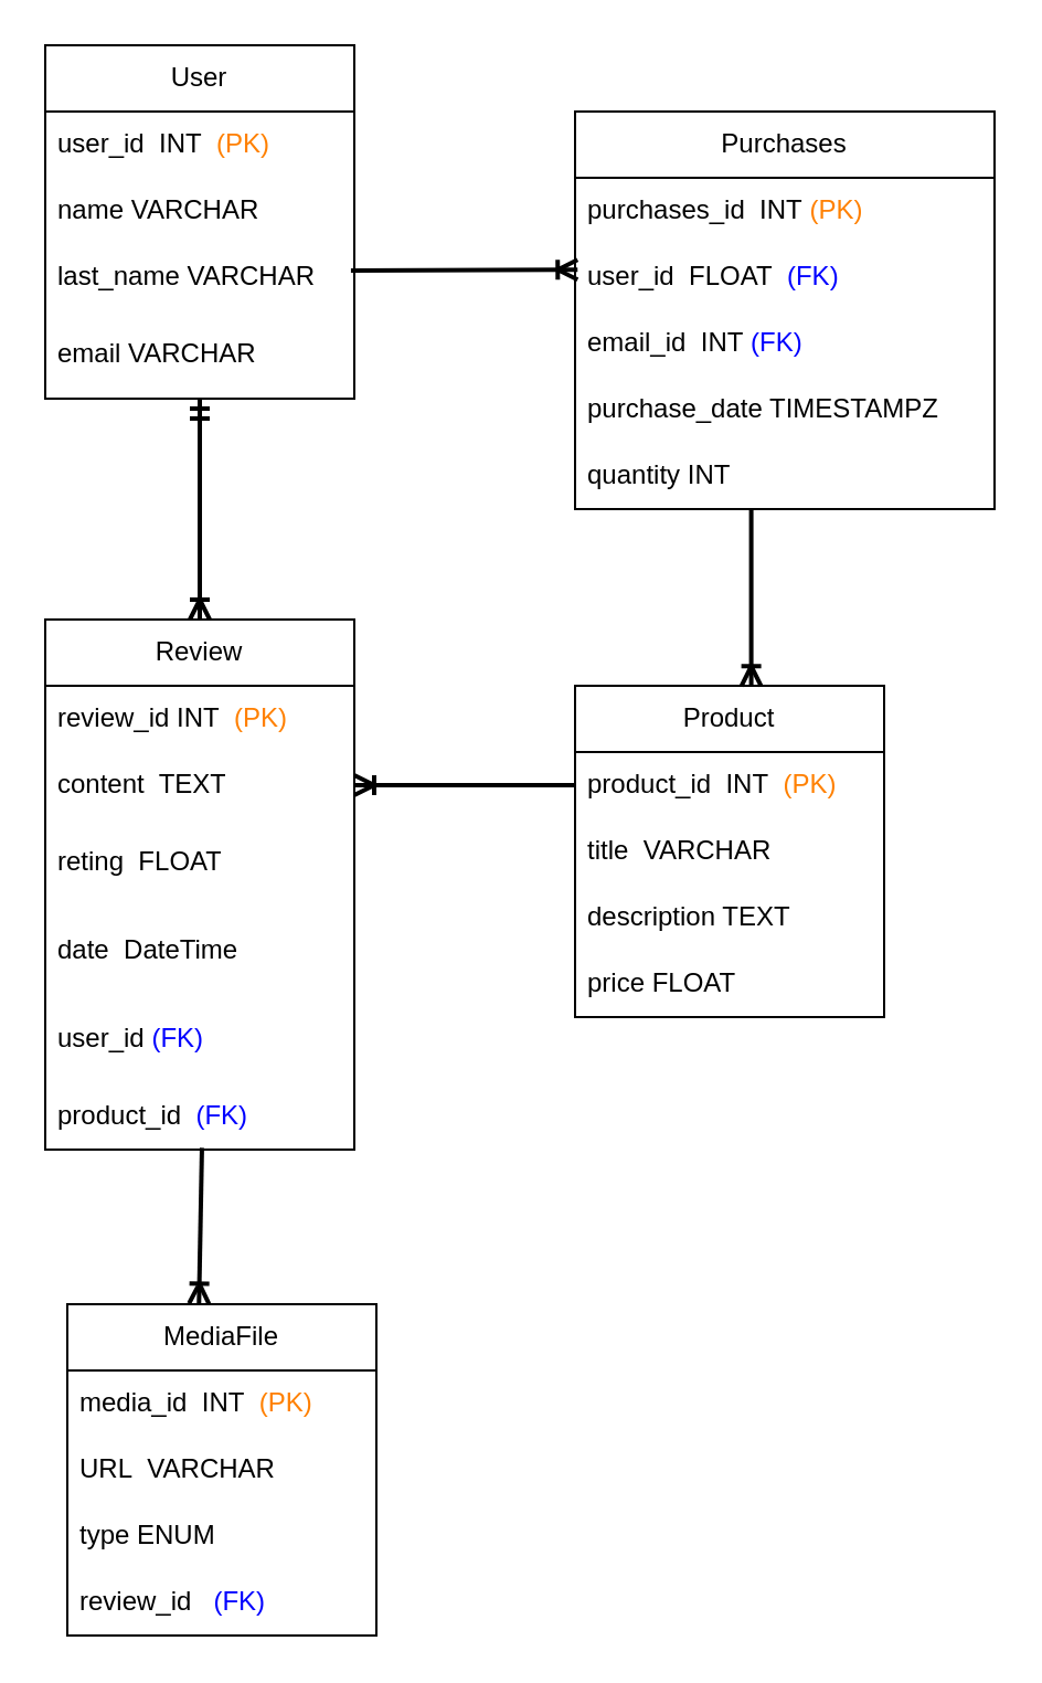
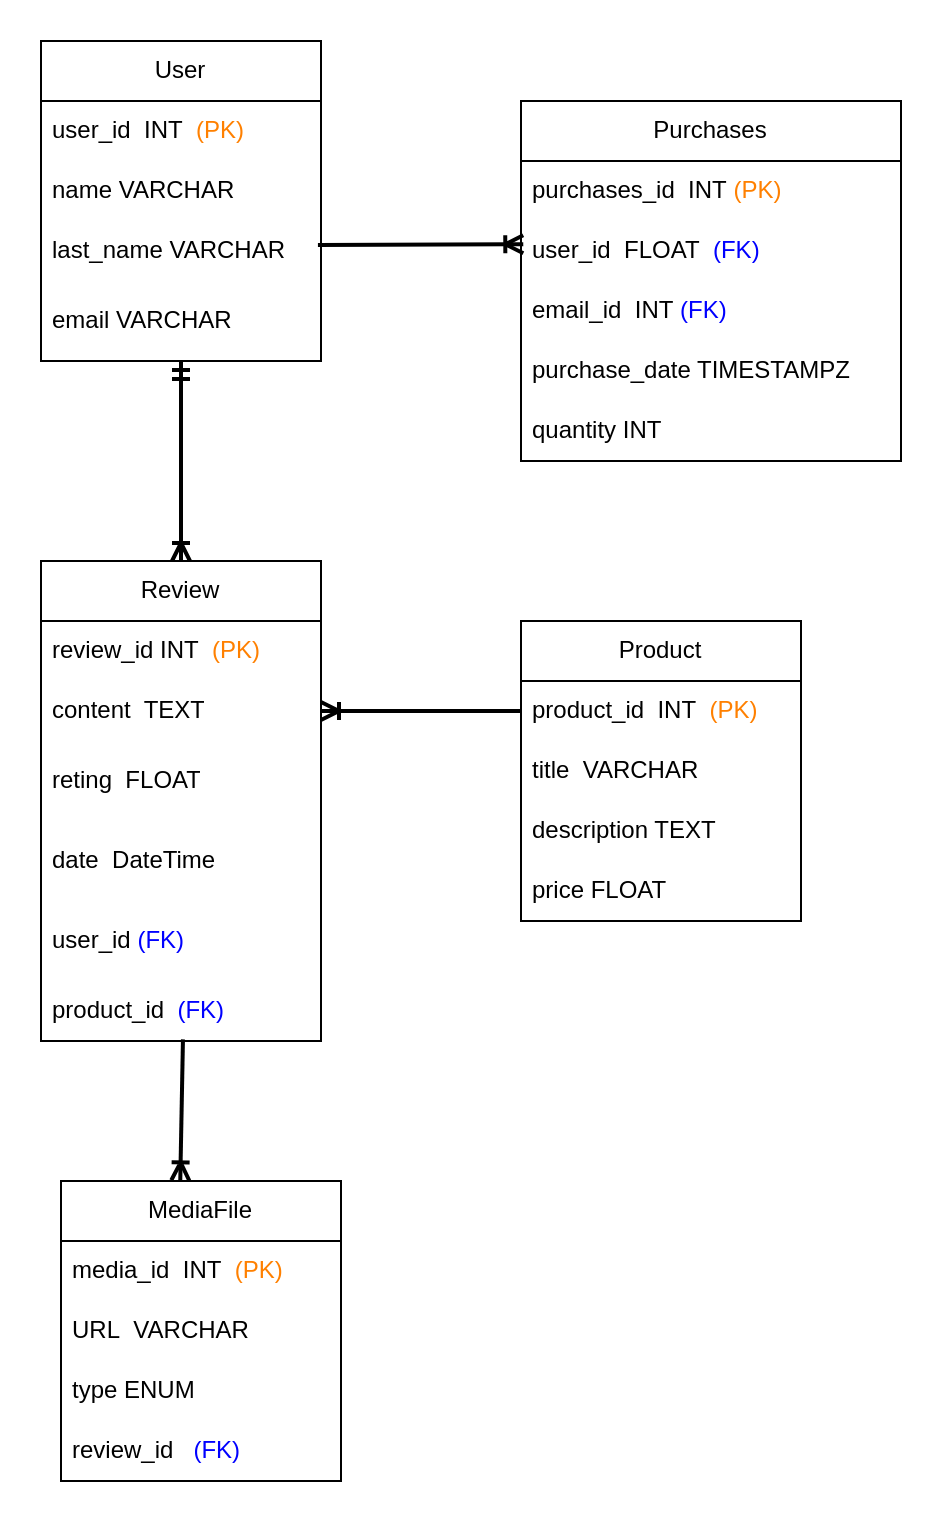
  <mxCell id="0" />
  <mxCell id="1" parent="0" />
  <mxCell id="2" value="User" style="swimlane;fontStyle=0;childLayout=stackLayout;horizontal=1;startSize=30;horizontalStack=0;resizeParent=1;resizeParentMax=0;resizeLast=0;collapsible=1;marginBottom=0;whiteSpace=wrap;html=1;" vertex="1" parent="1"><mxGeometry x="20" y="20" width="140" height="160" as="geometry"><mxRectangle x="90" y="350" width="70" height="30" as="alternateBounds" /></mxGeometry></mxCell>
  <mxCell id="3" value="user_id&amp;nbsp; INT&amp;nbsp; &lt;font color=&quot;#ff8000&quot;&gt;(PK)&lt;/font&gt;" style="text;strokeColor=none;fillColor=none;align=left;verticalAlign=middle;spacingLeft=4;spacingRight=4;overflow=hidden;points=[[0,0.5],[1,0.5]];portConstraint=eastwest;rotatable=0;whiteSpace=wrap;html=1;" vertex="1" parent="2"><mxGeometry y="30" width="140" height="30" as="geometry" /></mxCell>
  <mxCell id="4" value="name VARCHAR" style="text;strokeColor=none;fillColor=none;align=left;verticalAlign=middle;spacingLeft=4;spacingRight=4;overflow=hidden;points=[[0,0.5],[1,0.5]];portConstraint=eastwest;rotatable=0;whiteSpace=wrap;html=1;" vertex="1" parent="2"><mxGeometry y="60" width="140" height="30" as="geometry" /></mxCell>
  <mxCell id="5" value="last_name VARCHAR" style="text;strokeColor=none;fillColor=none;align=left;verticalAlign=middle;spacingLeft=4;spacingRight=4;overflow=hidden;points=[[0,0.5],[1,0.5]];portConstraint=eastwest;rotatable=0;whiteSpace=wrap;html=1;" vertex="1" parent="2"><mxGeometry y="90" width="140" height="30" as="geometry" /></mxCell>
  <mxCell id="6" value="email VARCHAR" style="text;strokeColor=none;fillColor=none;align=left;verticalAlign=middle;spacingLeft=4;spacingRight=4;overflow=hidden;points=[[0,0.5],[1,0.5]];portConstraint=eastwest;rotatable=0;whiteSpace=wrap;html=1;" vertex="1" parent="2"><mxGeometry y="120" width="140" height="40" as="geometry" /></mxCell>
  <mxCell id="7" value="Product" style="swimlane;fontStyle=0;childLayout=stackLayout;horizontal=1;startSize=30;horizontalStack=0;resizeParent=1;resizeParentMax=0;resizeLast=0;collapsible=1;marginBottom=0;whiteSpace=wrap;html=1;" vertex="1" parent="1"><mxGeometry x="260" y="310" width="140" height="150" as="geometry" /></mxCell>
  <mxCell id="8" value="product_id&amp;nbsp; INT&amp;nbsp;&amp;nbsp;&lt;span style=&quot;color: rgb(255, 128, 0);&quot;&gt;(PK)&lt;/span&gt;" style="text;strokeColor=none;fillColor=none;align=left;verticalAlign=middle;spacingLeft=4;spacingRight=4;overflow=hidden;points=[[0,0.5],[1,0.5]];portConstraint=eastwest;rotatable=0;whiteSpace=wrap;html=1;" vertex="1" parent="7"><mxGeometry y="30" width="140" height="30" as="geometry" /></mxCell>
  <mxCell id="9" value="title&amp;nbsp; VARCHAR" style="text;strokeColor=none;fillColor=none;align=left;verticalAlign=middle;spacingLeft=4;spacingRight=4;overflow=hidden;points=[[0,0.5],[1,0.5]];portConstraint=eastwest;rotatable=0;whiteSpace=wrap;html=1;" vertex="1" parent="7"><mxGeometry y="60" width="140" height="30" as="geometry" /></mxCell>
  <mxCell id="10" value="description TEXT" style="text;strokeColor=none;fillColor=none;align=left;verticalAlign=middle;spacingLeft=4;spacingRight=4;overflow=hidden;points=[[0,0.5],[1,0.5]];portConstraint=eastwest;rotatable=0;whiteSpace=wrap;html=1;" vertex="1" parent="7"><mxGeometry y="90" width="140" height="30" as="geometry" /></mxCell>
  <mxCell id="11" value="price FLOAT" style="text;strokeColor=none;fillColor=none;align=left;verticalAlign=middle;spacingLeft=4;spacingRight=4;overflow=hidden;points=[[0,0.5],[1,0.5]];portConstraint=eastwest;rotatable=0;whiteSpace=wrap;html=1;" vertex="1" parent="7"><mxGeometry y="120" width="140" height="30" as="geometry" /></mxCell>
  <mxCell id="12" value="Review" style="swimlane;fontStyle=0;childLayout=stackLayout;horizontal=1;startSize=30;horizontalStack=0;resizeParent=1;resizeParentMax=0;resizeLast=0;collapsible=1;marginBottom=0;whiteSpace=wrap;html=1;" vertex="1" parent="1"><mxGeometry x="20" y="280" width="140" height="240" as="geometry" /></mxCell>
  <mxCell id="13" value="review_id INT&amp;nbsp;&amp;nbsp;&lt;span style=&quot;color: rgb(255, 128, 0);&quot;&gt;(PK)&lt;/span&gt;" style="text;strokeColor=none;fillColor=none;align=left;verticalAlign=middle;spacingLeft=4;spacingRight=4;overflow=hidden;points=[[0,0.5],[1,0.5]];portConstraint=eastwest;rotatable=0;whiteSpace=wrap;html=1;" vertex="1" parent="12"><mxGeometry y="30" width="140" height="30" as="geometry" /></mxCell>
  <mxCell id="14" value="content&amp;nbsp; TEXT" style="text;strokeColor=none;fillColor=none;align=left;verticalAlign=middle;spacingLeft=4;spacingRight=4;overflow=hidden;points=[[0,0.5],[1,0.5]];portConstraint=eastwest;rotatable=0;whiteSpace=wrap;html=1;" vertex="1" parent="12"><mxGeometry y="60" width="140" height="30" as="geometry" /></mxCell>
  <mxCell id="15" value="reting&amp;nbsp; FLOAT" style="text;strokeColor=none;fillColor=none;align=left;verticalAlign=middle;spacingLeft=4;spacingRight=4;overflow=hidden;points=[[0,0.5],[1,0.5]];portConstraint=eastwest;rotatable=0;whiteSpace=wrap;html=1;" vertex="1" parent="12"><mxGeometry y="90" width="140" height="40" as="geometry" /></mxCell>
  <mxCell id="16" value="date&amp;nbsp; DateTime" style="text;strokeColor=none;fillColor=none;align=left;verticalAlign=middle;spacingLeft=4;spacingRight=4;overflow=hidden;points=[[0,0.5],[1,0.5]];portConstraint=eastwest;rotatable=0;whiteSpace=wrap;html=1;" vertex="1" parent="12"><mxGeometry y="130" width="140" height="40" as="geometry" /></mxCell>
  <mxCell id="17" value="user_id &lt;font color=&quot;#0000ff&quot;&gt;(FK)&lt;/font&gt;" style="text;strokeColor=none;fillColor=none;align=left;verticalAlign=middle;spacingLeft=4;spacingRight=4;overflow=hidden;points=[[0,0.5],[1,0.5]];portConstraint=eastwest;rotatable=0;whiteSpace=wrap;html=1;" vertex="1" parent="12"><mxGeometry y="170" width="140" height="40" as="geometry" /></mxCell>
  <mxCell id="18" value="product_id&amp;nbsp;&amp;nbsp;&lt;span style=&quot;color: rgb(0, 0, 255);&quot;&gt;(FK)&lt;/span&gt;" style="text;strokeColor=none;fillColor=none;align=left;verticalAlign=middle;spacingLeft=4;spacingRight=4;overflow=hidden;points=[[0,0.5],[1,0.5]];portConstraint=eastwest;rotatable=0;whiteSpace=wrap;html=1;" vertex="1" parent="12"><mxGeometry y="210" width="140" height="30" as="geometry" /></mxCell>
  <mxCell id="19" value="MediaFile" style="swimlane;fontStyle=0;childLayout=stackLayout;horizontal=1;startSize=30;horizontalStack=0;resizeParent=1;resizeParentMax=0;resizeLast=0;collapsible=1;marginBottom=0;whiteSpace=wrap;html=1;" vertex="1" parent="1"><mxGeometry x="30" y="590" width="140" height="150" as="geometry" /></mxCell>
  <mxCell id="20" value="media_id&amp;nbsp; INT&amp;nbsp;&amp;nbsp;&lt;span style=&quot;color: rgb(255, 128, 0);&quot;&gt;(PK)&lt;/span&gt;" style="text;strokeColor=none;fillColor=none;align=left;verticalAlign=middle;spacingLeft=4;spacingRight=4;overflow=hidden;points=[[0,0.5],[1,0.5]];portConstraint=eastwest;rotatable=0;whiteSpace=wrap;html=1;" vertex="1" parent="19"><mxGeometry y="30" width="140" height="30" as="geometry" /></mxCell>
  <mxCell id="21" value="URL&amp;nbsp; VARCHAR" style="text;strokeColor=none;fillColor=none;align=left;verticalAlign=middle;spacingLeft=4;spacingRight=4;overflow=hidden;points=[[0,0.5],[1,0.5]];portConstraint=eastwest;rotatable=0;whiteSpace=wrap;html=1;" vertex="1" parent="19"><mxGeometry y="60" width="140" height="30" as="geometry" /></mxCell>
  <mxCell id="22" value="type ENUM" style="text;strokeColor=none;fillColor=none;align=left;verticalAlign=middle;spacingLeft=4;spacingRight=4;overflow=hidden;points=[[0,0.5],[1,0.5]];portConstraint=eastwest;rotatable=0;whiteSpace=wrap;html=1;" vertex="1" parent="19"><mxGeometry y="90" width="140" height="30" as="geometry" /></mxCell>
  <mxCell id="23" value="review_id&amp;nbsp; &amp;nbsp;&lt;span style=&quot;color: rgb(0, 0, 255);&quot;&gt;(FK)&lt;/span&gt;" style="text;strokeColor=none;fillColor=none;align=left;verticalAlign=middle;spacingLeft=4;spacingRight=4;overflow=hidden;points=[[0,0.5],[1,0.5]];portConstraint=eastwest;rotatable=0;whiteSpace=wrap;html=1;" vertex="1" parent="19"><mxGeometry y="120" width="140" height="30" as="geometry" /></mxCell>
  <mxCell id="24" value="" style="endArrow=ERoneToMany;html=1;rounded=0;endFill=0;entryX=0.5;entryY=0;entryDx=0;entryDy=0;strokeWidth=2;exitX=0.5;exitY=1;exitDx=0;exitDy=0;exitPerimeter=0;startArrow=ERmandOne;startFill=0;" edge="1" parent="1" source="6" target="12"><mxGeometry width="50" height="50" relative="1" as="geometry"><mxPoint x="100" y="180" as="sourcePoint" /><mxPoint x="30" y="340" as="targetPoint" /><Array as="points" /></mxGeometry></mxCell>
  <mxCell id="25" value="" style="endArrow=ERoneToMany;html=1;rounded=0;entryX=1;entryY=0.5;entryDx=0;entryDy=0;endFill=0;strokeWidth=2;exitX=0;exitY=0.5;exitDx=0;exitDy=0;" edge="1" parent="1" source="8" target="14"><mxGeometry width="50" height="50" relative="1" as="geometry"><mxPoint x="260" y="425" as="sourcePoint" /><mxPoint x="240" y="300" as="targetPoint" /></mxGeometry></mxCell>
  <mxCell id="26" value="" style="endArrow=ERoneToMany;html=1;rounded=0;entryX=0.426;entryY=-0.002;entryDx=0;entryDy=0;strokeWidth=2;endFill=0;exitX=0.507;exitY=0.973;exitDx=0;exitDy=0;exitPerimeter=0;entryPerimeter=0;" edge="1" parent="1" source="18" target="19"><mxGeometry width="50" height="50" relative="1" as="geometry"><mxPoint x="100" y="590" as="sourcePoint" /><mxPoint x="358.04" y="370" as="targetPoint" /></mxGeometry></mxCell>
  <mxCell id="27" value="Purchases" style="swimlane;fontStyle=0;childLayout=stackLayout;horizontal=1;startSize=30;horizontalStack=0;resizeParent=1;resizeParentMax=0;resizeLast=0;collapsible=1;marginBottom=0;whiteSpace=wrap;html=1;" vertex="1" parent="1"><mxGeometry x="260" y="50" width="190" height="180" as="geometry" /></mxCell>
  <mxCell id="28" value="purchases_id&amp;nbsp; INT&amp;nbsp;&lt;span style=&quot;color: rgb(255, 128, 0);&quot;&gt;(PK)&lt;/span&gt;" style="text;strokeColor=none;fillColor=none;align=left;verticalAlign=middle;spacingLeft=4;spacingRight=4;overflow=hidden;points=[[0,0.5],[1,0.5]];portConstraint=eastwest;rotatable=0;whiteSpace=wrap;html=1;" vertex="1" parent="27"><mxGeometry y="30" width="190" height="30" as="geometry" /></mxCell>
  <mxCell id="29" value="user_id&amp;nbsp; FLOAT&amp;nbsp;&amp;nbsp;&lt;span style=&quot;color: rgb(0, 0, 255);&quot;&gt;(FK)&lt;/span&gt;" style="text;strokeColor=none;fillColor=none;align=left;verticalAlign=middle;spacingLeft=4;spacingRight=4;overflow=hidden;points=[[0,0.5],[1,0.5]];portConstraint=eastwest;rotatable=0;whiteSpace=wrap;html=1;" vertex="1" parent="27"><mxGeometry y="60" width="190" height="30" as="geometry" /></mxCell>
  <mxCell id="30" value="email_id&amp;nbsp; INT&amp;nbsp;&lt;span style=&quot;color: rgb(0, 0, 255);&quot;&gt;(FK)&lt;/span&gt;" style="text;strokeColor=none;fillColor=none;align=left;verticalAlign=middle;spacingLeft=4;spacingRight=4;overflow=hidden;points=[[0,0.5],[1,0.5]];portConstraint=eastwest;rotatable=0;whiteSpace=wrap;html=1;" vertex="1" parent="27"><mxGeometry y="90" width="190" height="30" as="geometry" /></mxCell>
  <mxCell id="31" value="purchase_date TIMESTAMPZ" style="text;strokeColor=none;fillColor=none;align=left;verticalAlign=middle;spacingLeft=4;spacingRight=4;overflow=hidden;points=[[0,0.5],[1,0.5]];portConstraint=eastwest;rotatable=0;whiteSpace=wrap;html=1;" vertex="1" parent="27"><mxGeometry y="120" width="190" height="30" as="geometry" /></mxCell>
  <mxCell id="32" value="quantity INT" style="text;strokeColor=none;fillColor=none;align=left;verticalAlign=middle;spacingLeft=4;spacingRight=4;overflow=hidden;points=[[0,0.5],[1,0.5]];portConstraint=eastwest;rotatable=0;whiteSpace=wrap;html=1;" vertex="1" parent="27"><mxGeometry y="150" width="190" height="30" as="geometry" /></mxCell>
- <mxCell id="33" value="" style="endArrow=ERoneToMany;html=1;rounded=0;exitX=0.42;exitY=1.005;exitDx=0;exitDy=0;exitPerimeter=0;entryX=0.57;entryY=0.001;entryDx=0;entryDy=0;entryPerimeter=0;endFill=0;strokeWidth=2;" edge="1" parent="1" source="32" target="7"><mxGeometry width="50" height="50" relative="1" as="geometry"><mxPoint x="190" y="200" as="sourcePoint" /><mxPoint x="240" y="150" as="targetPoint" /></mxGeometry></mxCell>
  <mxCell id="34" value="" style="endArrow=ERoneToMany;html=1;rounded=0;exitX=0.989;exitY=0.4;exitDx=0;exitDy=0;exitPerimeter=0;entryX=0.006;entryY=0.387;entryDx=0;entryDy=0;entryPerimeter=0;strokeWidth=2;endFill=0;" edge="1" parent="1" source="5" target="29"><mxGeometry width="50" height="50" relative="1" as="geometry"><mxPoint x="158.74" y="130" as="sourcePoint" /><mxPoint x="260" y="133.18" as="targetPoint" /></mxGeometry></mxCell>
